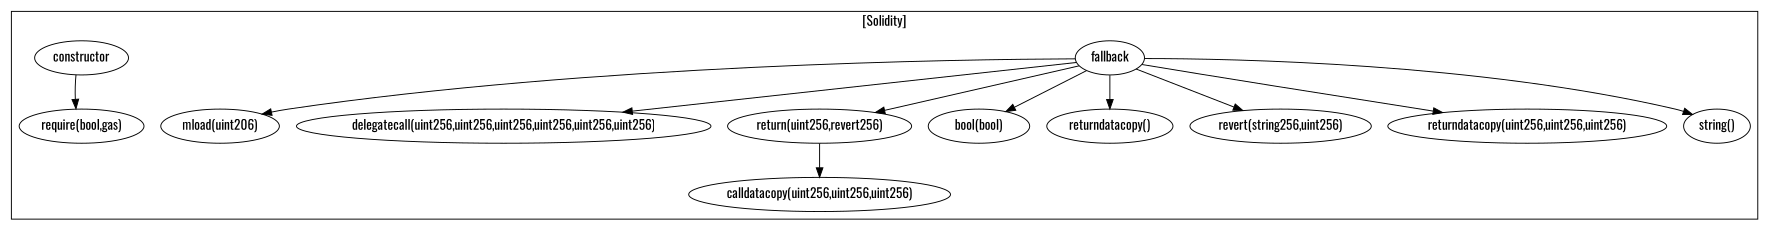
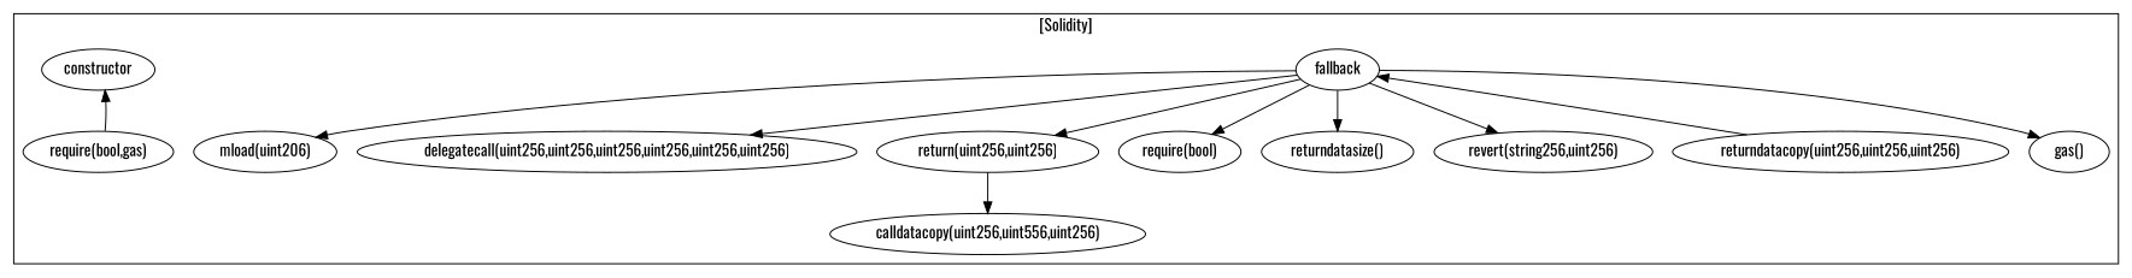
  strict digraph {
    fontname=Oswald
    node [fontname=Oswald]
    edge [fontname=Oswald]
    n1 [label=fallback]
    n2 [label="mload(uint206)"]
    "delegatecall(uint256,uint256,uint256,uint256,uint256,uint256)"
-   "calldatacopy(uint256,uint256,uint256)"
-   "return(uint256,uint256)" [label="return(uint256,revert256)"]
-   "require(bool)" [label="bool(bool)"]
-   "returndatasize()" [label="returndatacopy()"]
+   "calldatacopy(uint256,uint256,uint256)" [label="calldatacopy(uint256,uint556,uint256)"]
+   "return(uint256,uint256)"
+   "require(bool)"
+   "returndatasize()"
    n8 [label="revert(string256,uint256)"]
    "returndatacopy(uint256,uint256,uint256)"
-   "gas()" [label="string()"]
+   "gas()"
    n11 [label=constructor]
    n12 [label="require(bool,gas)"]
    subgraph cluster_1 {
      label="[Solidity]"
      n1
      n2
      "delegatecall(uint256,uint256,uint256,uint256,uint256,uint256)"
      "calldatacopy(uint256,uint256,uint256)"
      "return(uint256,uint256)"
      "require(bool)"
      "returndatasize()"
      n8
      "returndatacopy(uint256,uint256,uint256)"
      "gas()"
      n11
      n12
    }
    subgraph cluster_2 {
      label=ERC1155Proxy
    }
    n1 -> n2
    n1 -> "delegatecall(uint256,uint256,uint256,uint256,uint256,uint256)"
    n1 -> "return(uint256,uint256)"
    n1 -> "require(bool)"
    n1 -> "returndatasize()"
    n1 -> n8
-   n1 -> "returndatacopy(uint256,uint256,uint256)"
+   "returndatacopy(uint256,uint256,uint256)" -> n1
    n1 -> "gas()"
    "return(uint256,uint256)" -> "calldatacopy(uint256,uint256,uint256)"
-   n11 -> n12
+   n12 -> n11
  }
